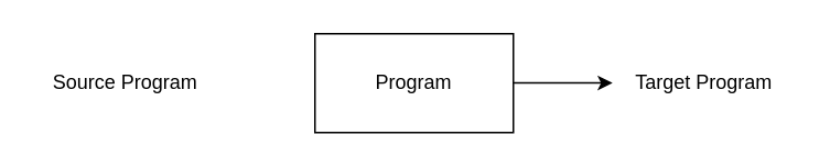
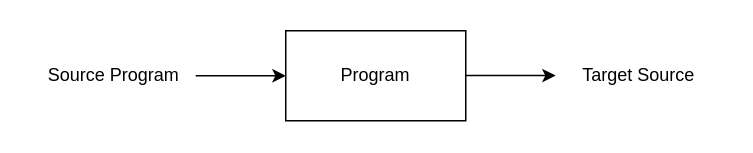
  <mxCell id="0" />
  <mxCell id="1" parent="0" />
  <mxCell id="2" value="Program" style="rounded=0;whiteSpace=wrap;html=1;" vertex="1" parent="1"><mxGeometry x="190" y="20" width="120" height="60" as="geometry" /></mxCell>
  <mxCell id="3" value="Source Program" style="text;html=1;align=center;verticalAlign=middle;resizable=0;points=[];autosize=1;strokeColor=none;fillColor=none;" vertex="1" parent="1"><mxGeometry x="20" y="35" width="110" height="30" as="geometry" /></mxCell>
- <mxCell id="4" value="Target Program" style="text;html=1;align=center;verticalAlign=middle;resizable=0;points=[];autosize=1;strokeColor=none;fillColor=none;" vertex="1" parent="1"><mxGeometry x="370" y="35" width="110" height="30" as="geometry" /></mxCell>
+ <mxCell id="4" value="Target Source" style="text;html=1;align=center;verticalAlign=middle;resizable=0;points=[];autosize=1;strokeColor=none;fillColor=none;" vertex="1" parent="1"><mxGeometry x="370" y="35" width="110" height="30" as="geometry" /></mxCell>
+ <mxCell id="5" value="" style="endArrow=classic;html=1;rounded=0;exitX=1;exitY=0.5;exitDx=0;exitDy=0;exitPerimeter=0;entryX=0;entryY=0.5;entryDx=0;entryDy=0;" edge="1" parent="1" source="3" target="2"><mxGeometry width="50" height="50" relative="1" as="geometry"><mxPoint x="240" y="60" as="sourcePoint" /><mxPoint x="290" y="10" as="targetPoint" /></mxGeometry></mxCell>
  <mxCell id="6" value="" style="endArrow=classic;html=1;rounded=0;exitX=1;exitY=0.5;exitDx=0;exitDy=0;exitPerimeter=0;" edge="1" parent="1" target="4"><mxGeometry width="50" height="50" relative="1" as="geometry"><mxPoint x="310" y="49.8" as="sourcePoint" /><mxPoint x="370" y="49.8" as="targetPoint" /></mxGeometry></mxCell>
